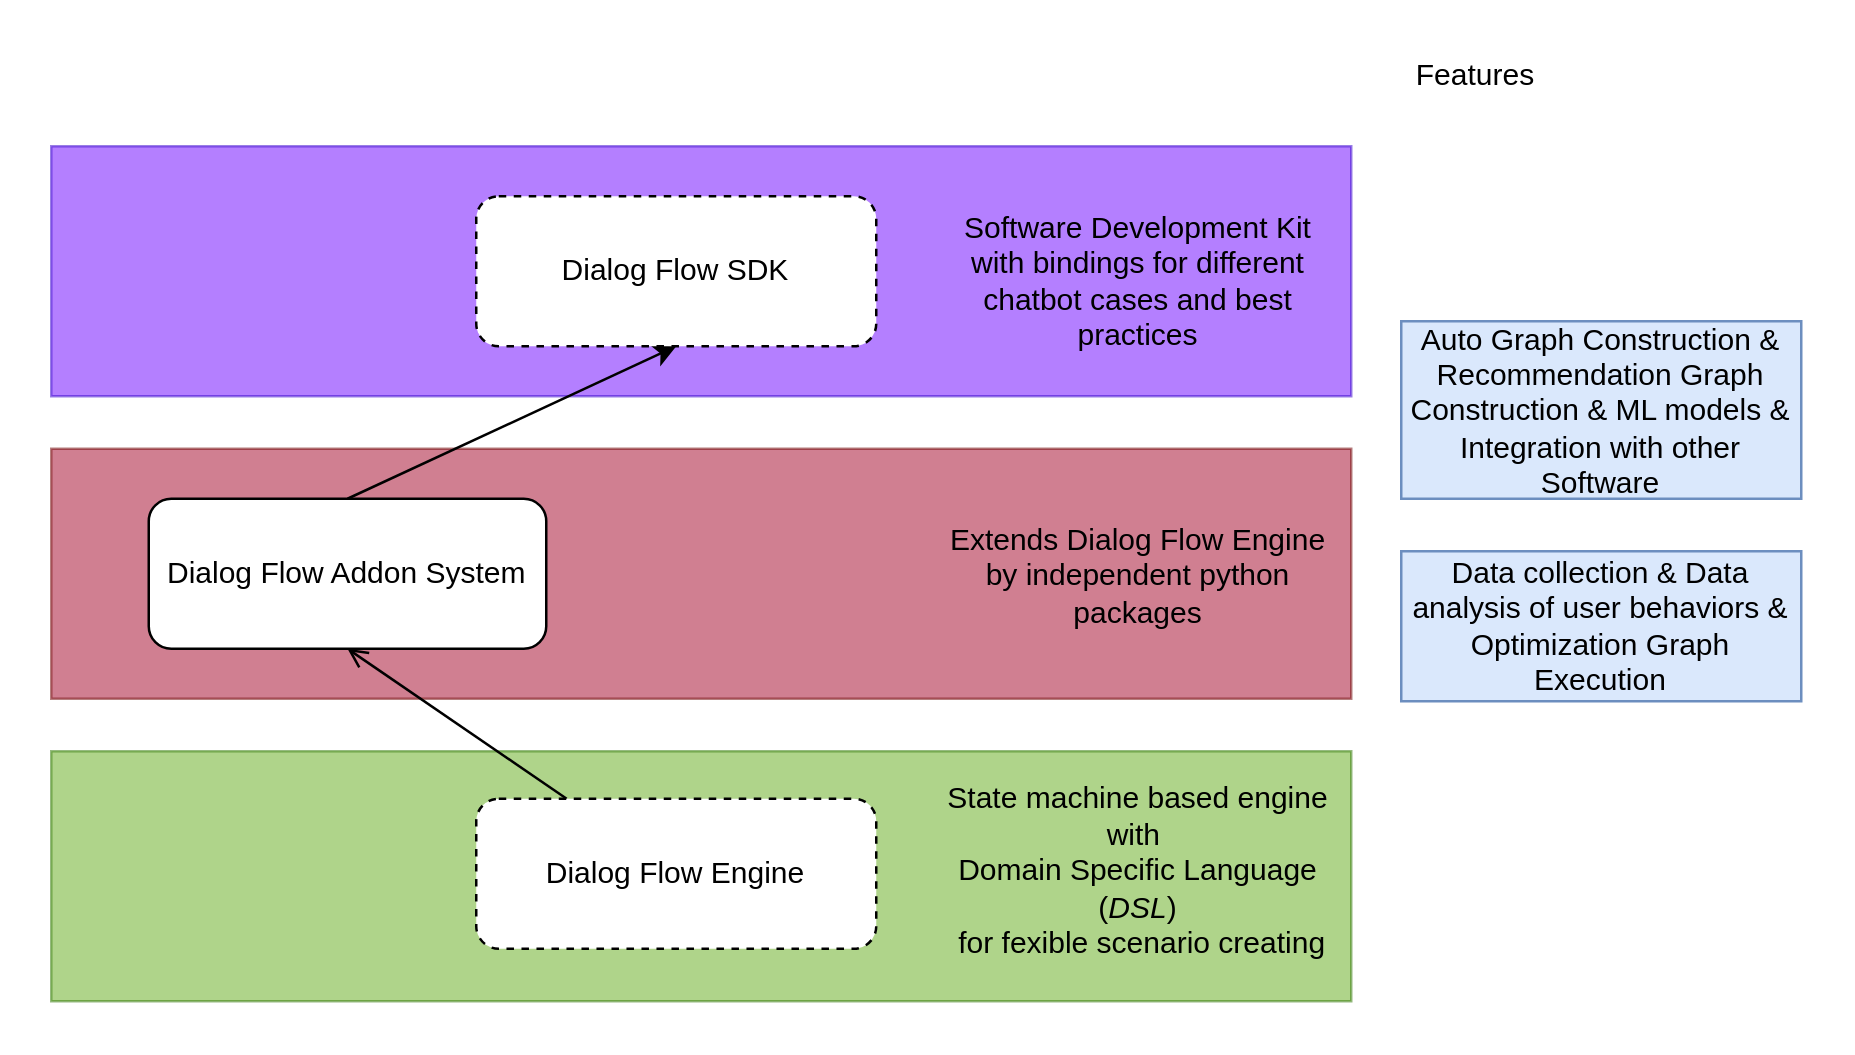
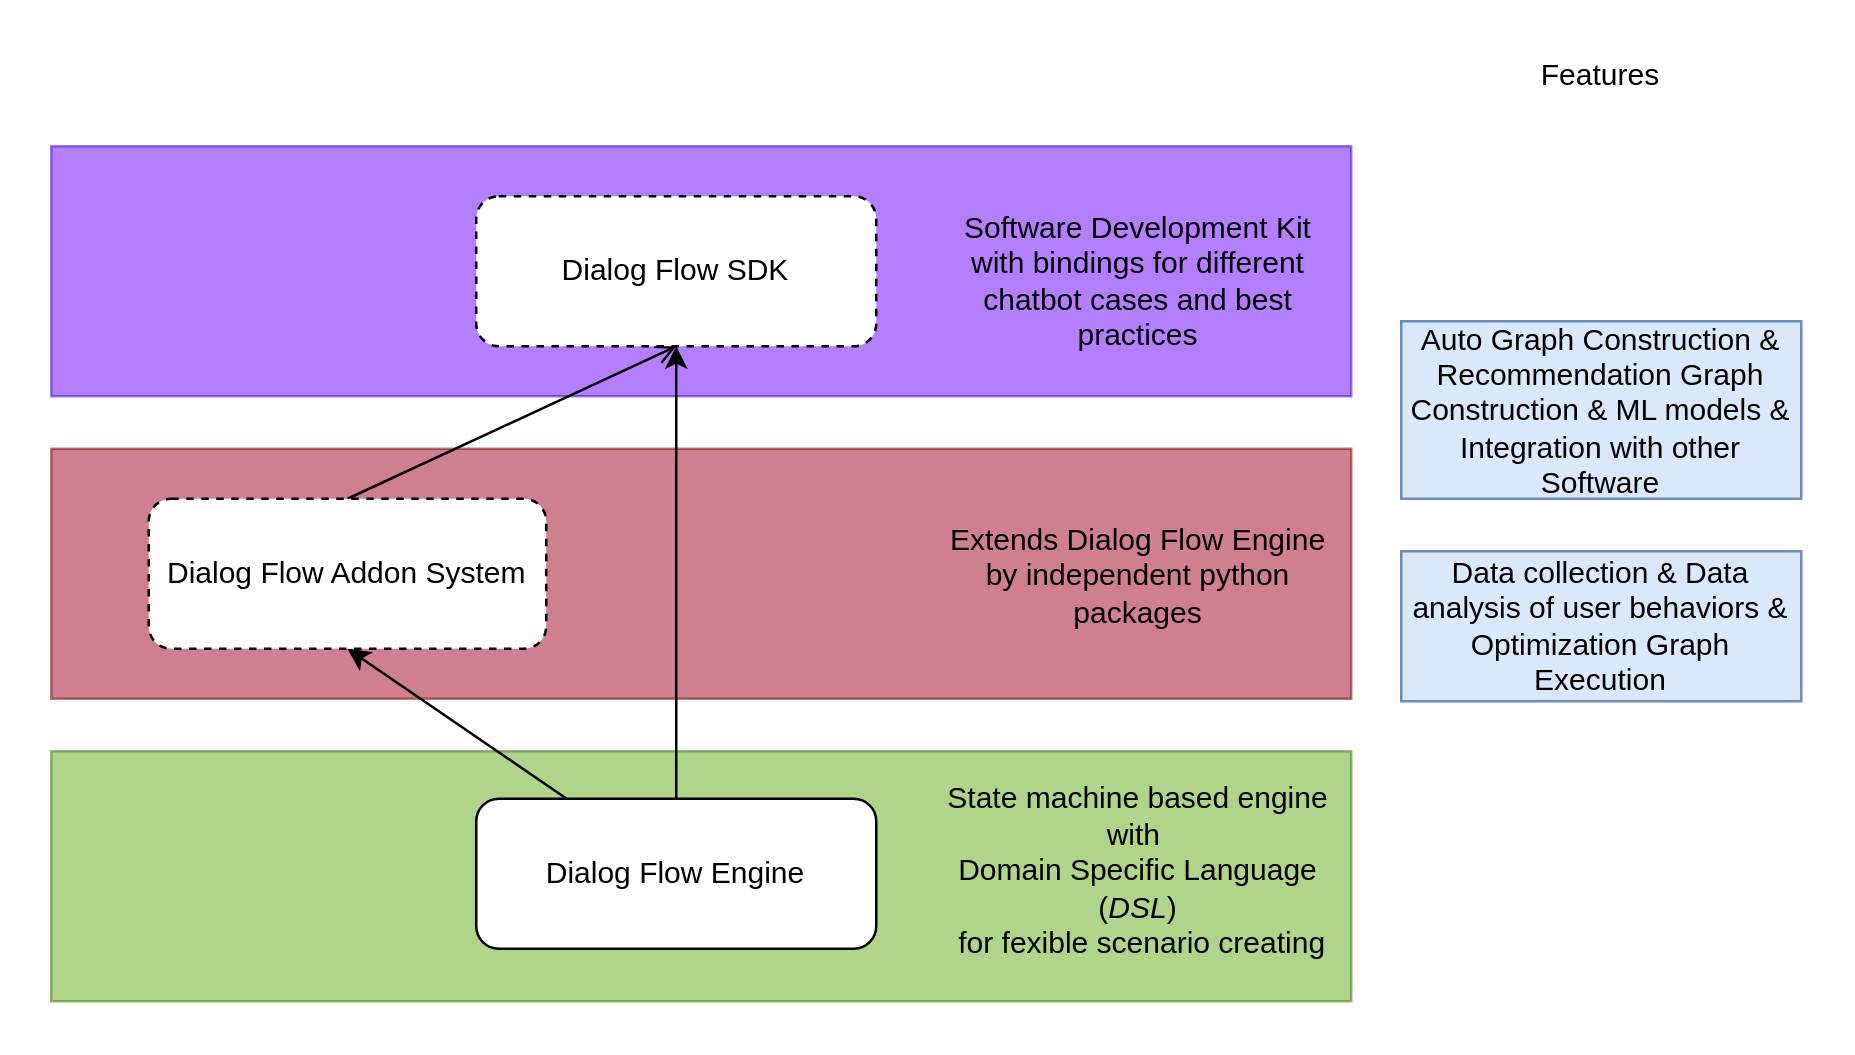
  <mxCell id="0" />
  <mxCell id="1" parent="0" />
  <mxCell id="2" value="" style="rounded=0;whiteSpace=wrap;html=1;opacity=50;fillColor=#6a00ff;strokeColor=#3700CC;fontColor=#ffffff;" parent="1" vertex="1"><mxGeometry x="20" y="58" width="520" height="100" as="geometry" /></mxCell>
  <mxCell id="3" value="" style="rounded=0;whiteSpace=wrap;html=1;opacity=50;fillColor=#a20025;strokeColor=#6F0000;fontColor=#ffffff;" parent="1" vertex="1"><mxGeometry x="20" y="179" width="520" height="100" as="geometry" /></mxCell>
  <mxCell id="4" value="" style="rounded=0;whiteSpace=wrap;html=1;opacity=50;fillColor=#60a917;strokeColor=#2D7600;fontColor=#ffffff;" parent="1" vertex="1"><mxGeometry x="20" y="300" width="520" height="100" as="geometry" /></mxCell>
- <mxCell id="5" value="" style="edgeStyle=none;html=1;entryX=0.5;entryY=1;entryDx=0;entryDy=0;endArrow=open;" parent="1" source="7" target="9" edge="1"><mxGeometry relative="1" as="geometry"><mxPoint x="400" y="269" as="targetPoint" /></mxGeometry></mxCell>
- <mxCell id="7" value="Dialog Flow Engine" style="rounded=1;whiteSpace=wrap;html=1;dashed=1;" parent="1" vertex="1"><mxGeometry x="190" y="319" width="160" height="60" as="geometry" /></mxCell>
- <mxCell id="8" style="edgeStyle=none;html=1;exitX=0.5;exitY=0;exitDx=0;exitDy=0;entryX=0.5;entryY=1;entryDx=0;entryDy=0;" parent="1" source="9" target="10" edge="1"><mxGeometry relative="1" as="geometry" /></mxCell>
- <mxCell id="9" value="Dialog Flow Addon System" style="rounded=1;whiteSpace=wrap;html=1;" parent="1" vertex="1"><mxGeometry x="59" y="199" width="159" height="60" as="geometry" /></mxCell>
+ <mxCell id="5" value="" style="edgeStyle=none;html=1;entryX=0.5;entryY=1;entryDx=0;entryDy=0;" parent="1" source="7" target="9" edge="1"><mxGeometry relative="1" as="geometry"><mxPoint x="400" y="269" as="targetPoint" /></mxGeometry></mxCell>
+ <mxCell id="6" style="edgeStyle=none;html=1;exitX=0.5;exitY=0;exitDx=0;exitDy=0;entryX=0.5;entryY=1;entryDx=0;entryDy=0;" parent="1" source="7" target="10" edge="1"><mxGeometry relative="1" as="geometry" /></mxCell>
+ <mxCell id="7" value="Dialog Flow Engine" style="rounded=1;whiteSpace=wrap;html=1;" parent="1" vertex="1"><mxGeometry x="190" y="319" width="160" height="60" as="geometry" /></mxCell>
+ <mxCell id="8" style="edgeStyle=none;html=1;exitX=0.5;exitY=0;exitDx=0;exitDy=0;entryX=0.5;entryY=1;entryDx=0;entryDy=0;endArrow=open;" parent="1" source="9" target="10" edge="1"><mxGeometry relative="1" as="geometry" /></mxCell>
+ <mxCell id="9" value="Dialog Flow Addon System" style="rounded=1;whiteSpace=wrap;html=1;dashed=1;" parent="1" vertex="1"><mxGeometry x="59" y="199" width="159" height="60" as="geometry" /></mxCell>
  <mxCell id="10" value="Dialog Flow SDK" style="rounded=1;whiteSpace=wrap;html=1;dashed=1;" parent="1" vertex="1"><mxGeometry x="190" y="78" width="160" height="60" as="geometry" /></mxCell>
  <mxCell id="11" value="&lt;span class=&quot;text&quot; lang=&quot;en&quot;&gt;&lt;span class=&quot;VIiyi&quot; lang=&quot;en&quot;&gt;&lt;span class=&quot;JLqJ4b ChMk0b&quot;&gt;&lt;span&gt;State machine based engine with&amp;nbsp;&lt;/span&gt;&lt;/span&gt;&lt;/span&gt;&lt;br&gt;Domain Specific Language (&lt;em&gt;DSL&lt;/em&gt;)&lt;br&gt;&amp;nbsp;for fexible scenario creating&lt;br&gt;&amp;nbsp;&lt;/span&gt;" style="text;html=1;strokeColor=none;fillColor=none;align=center;verticalAlign=middle;whiteSpace=wrap;rounded=0;opacity=50;" parent="1" vertex="1"><mxGeometry x="370" y="315" width="170" height="80" as="geometry" /></mxCell>
  <mxCell id="12" value="Extends Dialog Flow Engine by&amp;nbsp;&lt;span class=&quot;VIiyi&quot; lang=&quot;en&quot;&gt;independent python packages&lt;/span&gt;" style="text;html=1;strokeColor=none;fillColor=none;align=center;verticalAlign=middle;whiteSpace=wrap;rounded=0;opacity=50;" parent="1" vertex="1"><mxGeometry x="370" y="190" width="170" height="80" as="geometry" /></mxCell>
  <mxCell id="13" value="Software Development Kit&lt;br&gt;with bindings for different chatbot cases and best practices" style="text;html=1;strokeColor=none;fillColor=none;align=center;verticalAlign=middle;whiteSpace=wrap;rounded=0;opacity=50;" parent="1" vertex="1"><mxGeometry x="370" y="72" width="170" height="80" as="geometry" /></mxCell>
- <mxCell id="14" value="Features" style="text;html=1;strokeColor=none;fillColor=none;align=center;verticalAlign=middle;whiteSpace=wrap;rounded=0;" vertex="1" parent="1"><mxGeometry x="510" y="20" width="160" height="20" as="geometry" /></mxCell>
+ <mxCell id="14" value="Features" style="text;html=1;strokeColor=none;fillColor=none;align=center;verticalAlign=middle;whiteSpace=wrap;rounded=0;" vertex="1" parent="1"><mxGeometry x="560" y="20" width="160" height="20" as="geometry" /></mxCell>
  <mxCell id="15" value="Data collection &amp;amp; Data analysis of user behaviors &amp;amp; Optimization Graph Execution" style="rounded=0;whiteSpace=wrap;html=1;fillColor=#dae8fc;strokeColor=#6c8ebf;" vertex="1" parent="1"><mxGeometry x="560" y="220" width="160" height="60" as="geometry" /></mxCell>
  <mxCell id="16" value="Auto Graph Construction &amp;amp; Recommendation Graph Construction &amp;amp; ML models &amp;amp; Integration with other Software" style="rounded=0;whiteSpace=wrap;html=1;fillColor=#dae8fc;strokeColor=#6c8ebf;" vertex="1" parent="1"><mxGeometry x="560" y="128" width="160" height="71" as="geometry" /></mxCell>
